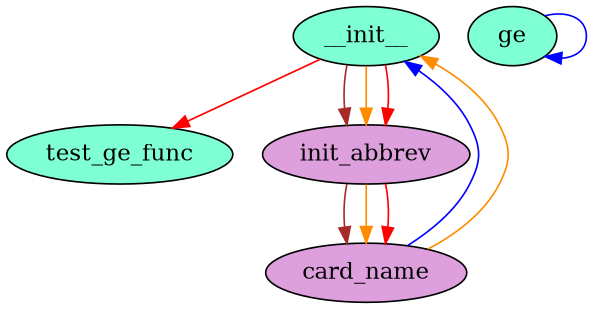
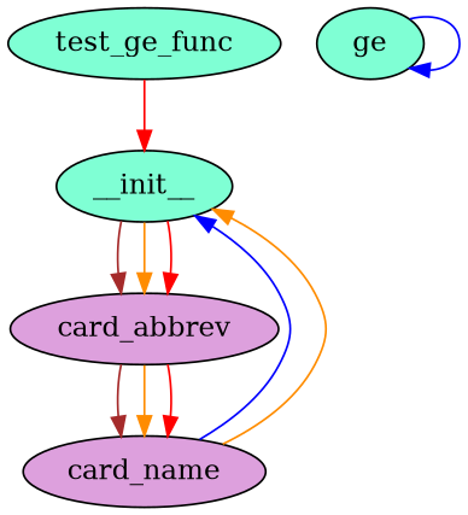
  digraph {
    node [fillcolor=aquamarine style=filled]
    edge [color=red]
    test_ge_func
    __init__
-   card_abbrev [fillcolor=plum label=init_abbrev]
+   card_abbrev [fillcolor=plum]
    card_name [fillcolor=plum]
    ge
-   __init__ -> test_ge_func
+   test_ge_func -> __init__
    __init__ -> card_abbrev [color=brown]
    __init__ -> card_abbrev [color=darkorange]
    __init__ -> card_abbrev
    card_abbrev -> card_name [color=brown]
    card_abbrev -> card_name [color=darkorange]
    card_abbrev -> card_name
    card_name -> __init__ [color=blue]
    card_name -> __init__ [color=darkorange]
    ge -> ge [color=blue]
  }
